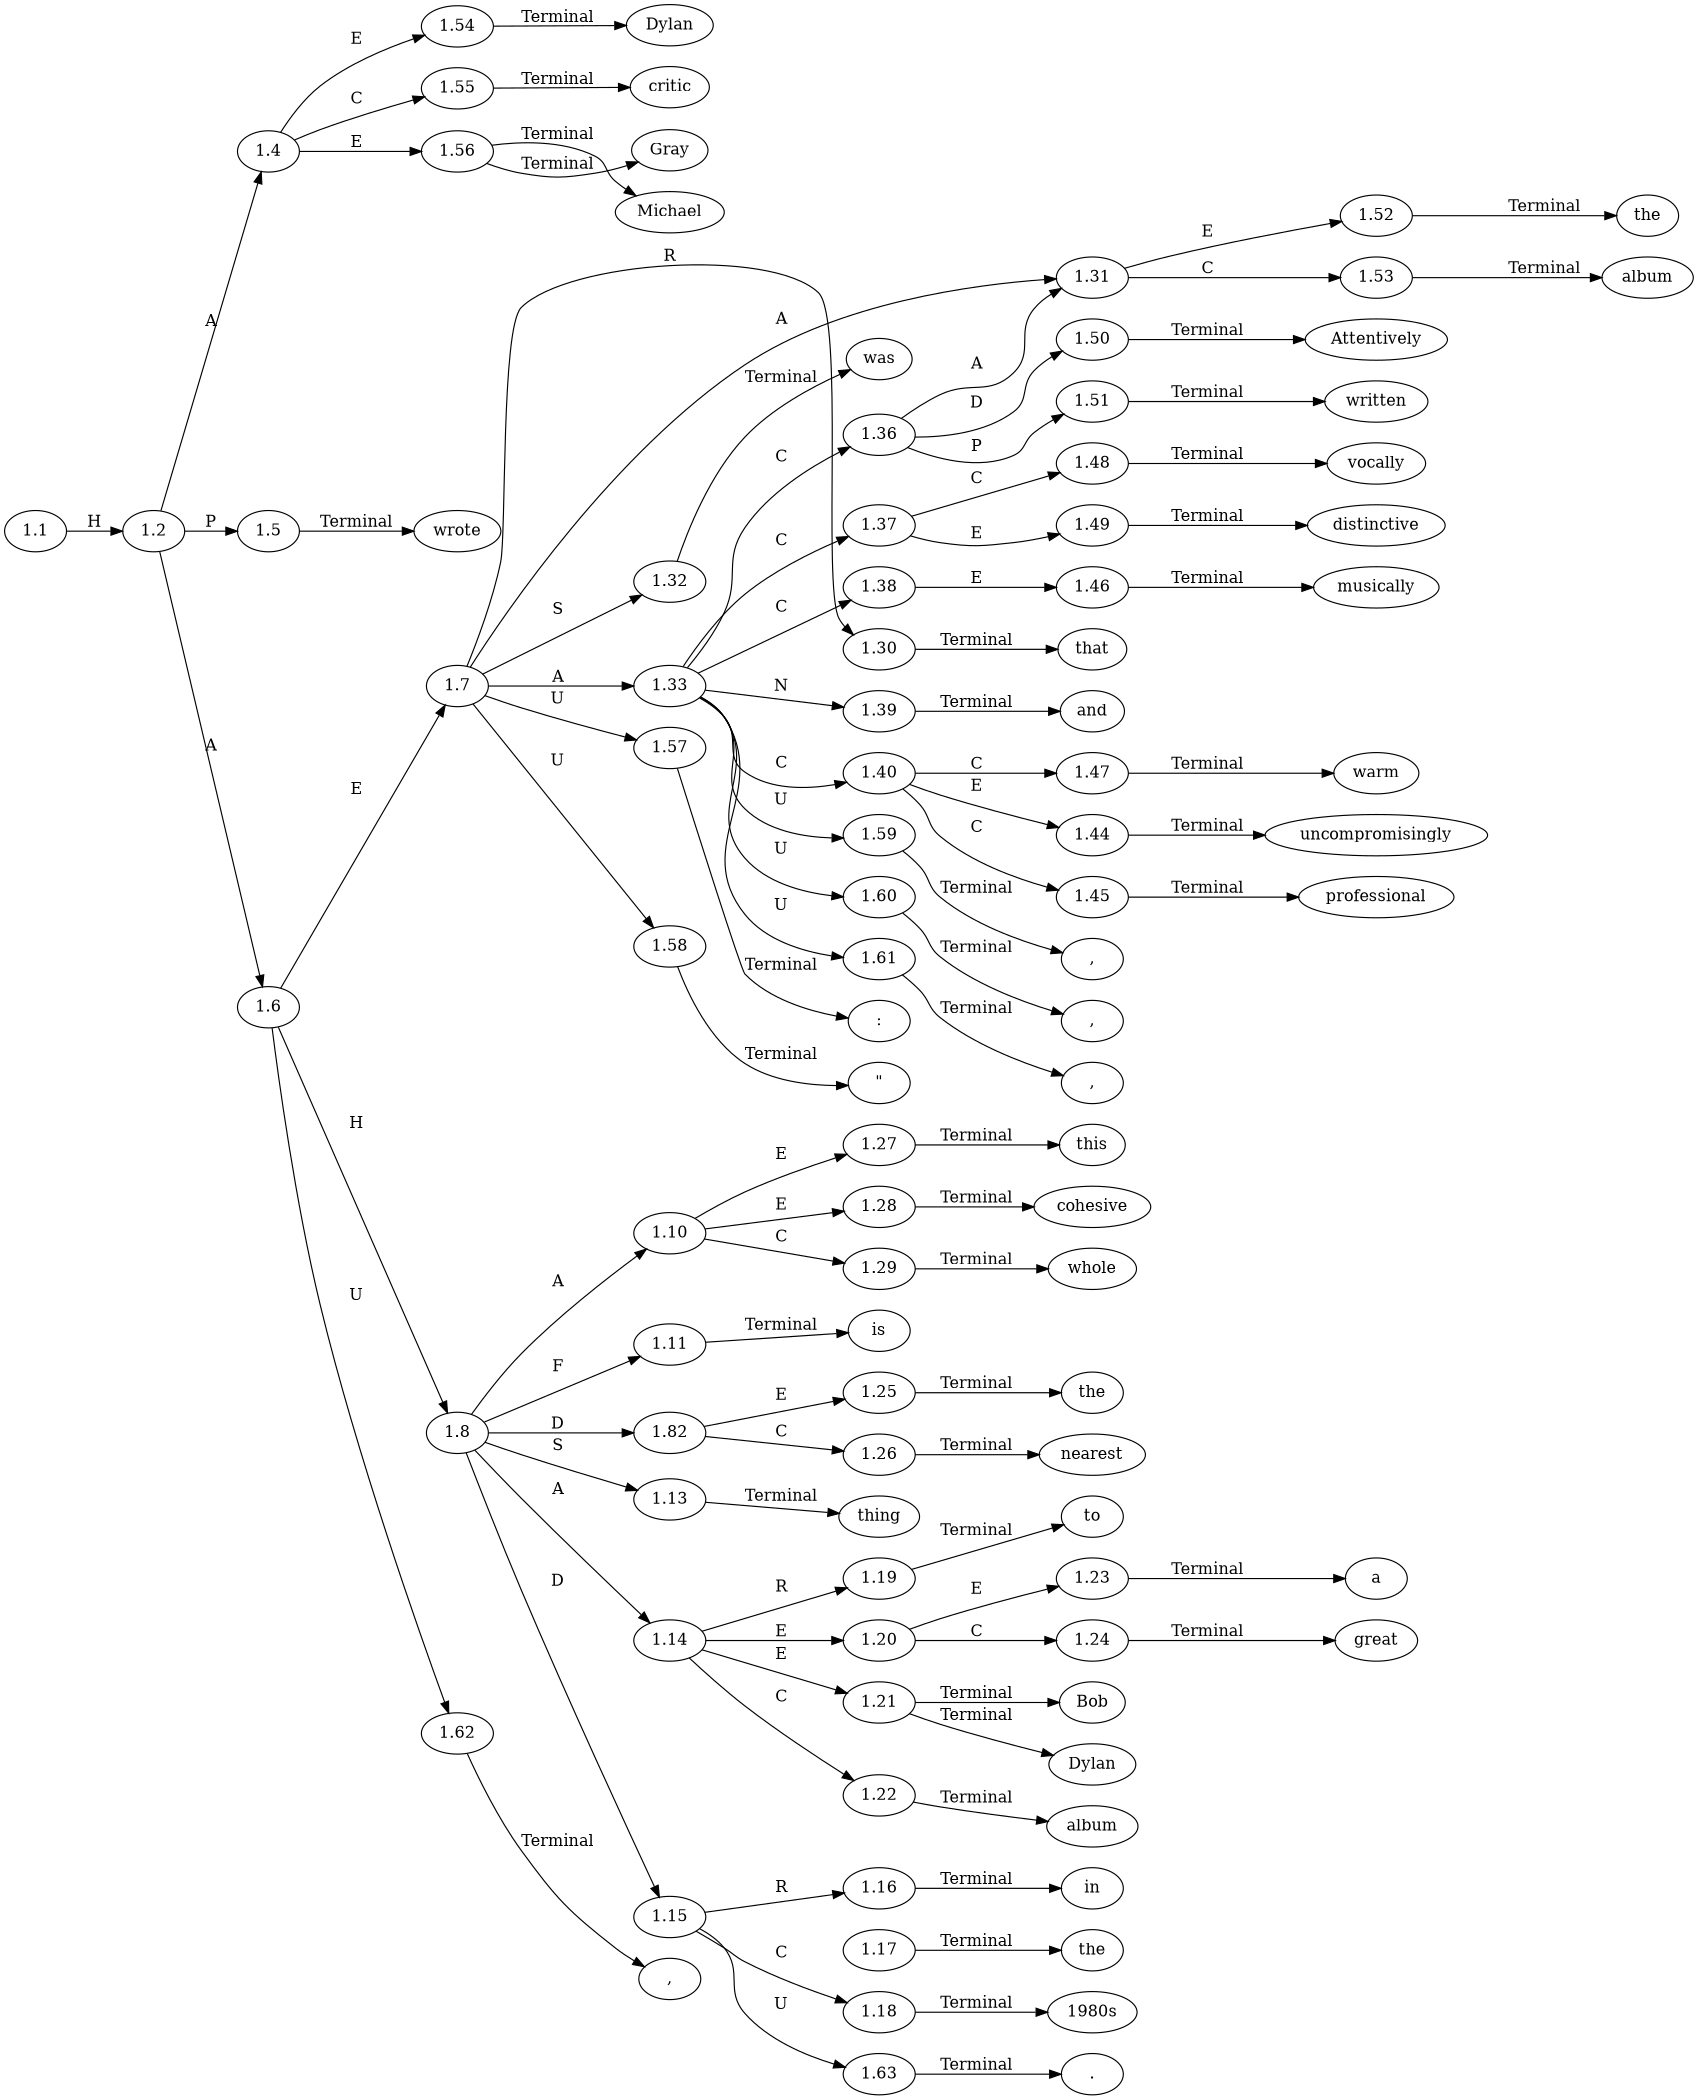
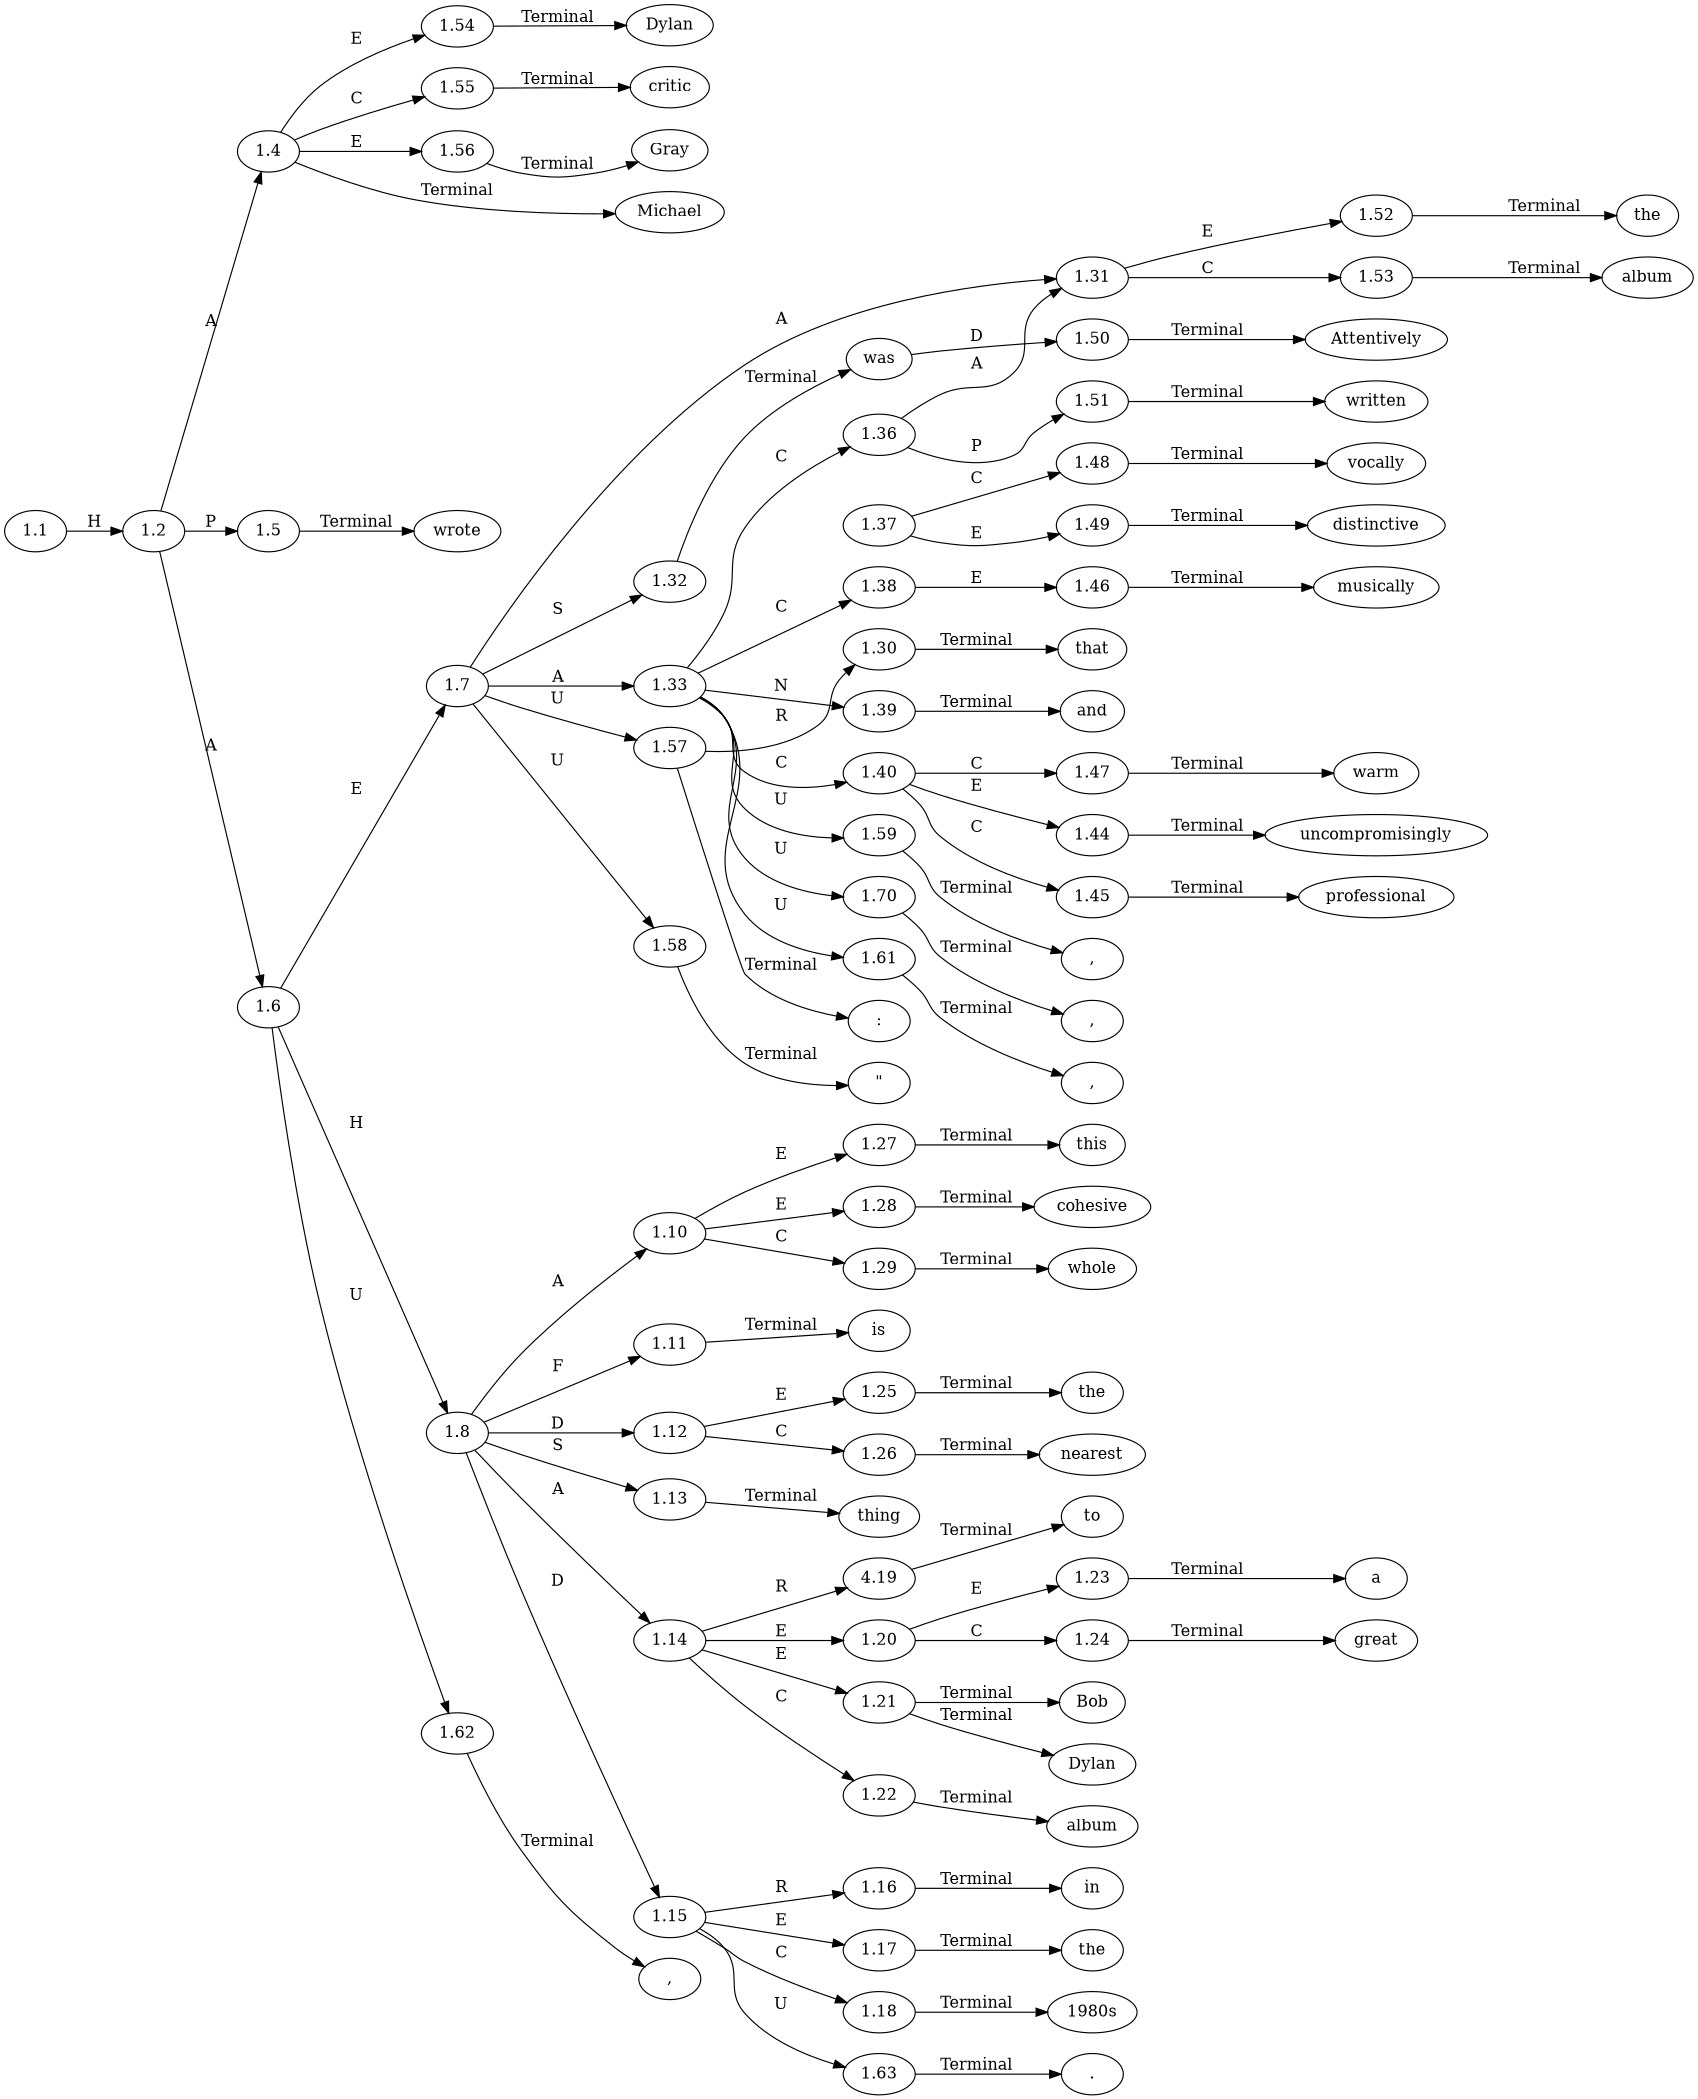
  digraph {
    rankdir=LR
    node [ordering=out]
    edge [ordering=out]
    n1 [label=Dylan]
    n2 [label=":"]
    n3 [label="\""]
    n4 [label=Attentively]
    n5 [label=written]
    n6 [label=","]
    n7 [label=vocally]
    n8 [label=distinctive]
    n9 [label=","]
    n10 [label=musically]
    n11 [label=warm]
    n12 [label=critic]
    n13 [label=","]
    n14 [label=and]
    n15 [label=uncompromisingly]
    n16 [label=professional]
    n17 [label=","]
    n18 [label=this]
    n19 [label=cohesive]
    n20 [label=whole]
    n21 [label=is]
    n22 [label=the]
    n23 [label=Michael]
    n24 [label=nearest]
    n25 [label=thing]
    n26 [label=to]
    n27 [label=a]
    n28 [label=great]
    n29 [label=Bob]
    n30 [label=Dylan]
    n31 [label=album]
    n32 [label=in]
    n33 [label=the]
    n34 [label=Gray]
    n35 [label="1980s"]
    n36 [label="."]
    n37 [label=wrote]
    n38 [label=that]
    n39 [label=the]
    n40 [label=album]
    n41 [label=was]
    n42 [label=1.1]
    n43 [label=1.2]
    n44 [label=1.4]
    n45 [label=1.5]
    n46 [label=1.6]
    n47 [label=1.54]
    n48 [label=1.55]
    n49 [label=1.56]
    n50 [label=1.7]
    n51 [label=1.8]
    n52 [label=1.62]
    n53 [label=1.30]
    n54 [label=1.31]
    n55 [label=1.32]
    n56 [label=1.33]
    n57 [label=1.57]
    n58 [label=1.58]
    n59 [label=1.10]
    n60 [label=1.11]
-   n61 [label=1.82]
+   n61 [label=1.12]
    n62 [label=1.13]
    n63 [label=1.14]
    n64 [label=1.15]
    n65 [label=1.52]
    n66 [label=1.53]
    n67 [label=1.36]
    n68 [label=1.37]
    n69 [label=1.38]
    n70 [label=1.39]
    n71 [label=1.40]
    n72 [label=1.59]
-   n73 [label=1.60]
+   n73 [label=1.70]
    n74 [label=1.61]
    n75 [label=1.27]
    n76 [label=1.28]
    n77 [label=1.29]
    n78 [label=1.25]
    n79 [label=1.26]
-   n80 [label=1.19]
+   n80 [label=4.19]
    n81 [label=1.20]
    n82 [label=1.21]
    n83 [label=1.22]
    n84 [label=1.16]
    n85 [label=1.17]
    n86 [label=1.18]
    n87 [label=1.63]
    n88 [label=1.23]
    n89 [label=1.24]
    n90 [label=1.50]
    n91 [label=1.51]
    n92 [label=1.48]
    n93 [label=1.49]
    n94 [label=1.46]
    n95 [label=1.47]
    n96 [label=1.44]
    n97 [label=1.45]
    n42 -> n43 [label=H]
    n43 -> n44 [label=A]
    n43 -> n45 [label=P]
    n43 -> n46 [label=A]
    n44 -> n47 [label=E]
    n44 -> n48 [label=C]
    n44 -> n49 [label=E]
    n45 -> n37 [label=Terminal]
    n46 -> n50 [label=E]
    n46 -> n51 [label=H]
    n46 -> n52 [label=U]
    n47 -> n1 [label=Terminal]
    n48 -> n12 [label=Terminal]
-   n49 -> n23 [label=Terminal]
+   n44 -> n23 [label=Terminal]
    n49 -> n34 [label=Terminal]
-   n50 -> n53 [label=R]
+   n57 -> n53 [label=R]
    n50 -> n54 [label=A]
    n50 -> n55 [label=S]
    n50 -> n56 [label=A]
    n50 -> n57 [label=U]
    n50 -> n58 [label=U]
    n51 -> n59 [label=A]
    n51 -> n60 [label=F]
    n51 -> n61 [label=D]
    n51 -> n62 [label=S]
    n51 -> n63 [label=A]
    n51 -> n64 [label=D]
    n52 -> n17 [label=Terminal]
    n53 -> n38 [label=Terminal]
    n54 -> n65 [label=E]
    n54 -> n66 [label=C]
    n55 -> n41 [label=Terminal]
    n56 -> n67 [label=C]
-   n56 -> n68 [label=C]
    n56 -> n69 [label=C]
    n56 -> n70 [label=N]
    n56 -> n71 [label=C]
    n56 -> n72 [label=U]
    n56 -> n73 [label=U]
    n56 -> n74 [label=U]
    n57 -> n2 [label=Terminal]
    n58 -> n3 [label=Terminal]
    n59 -> n75 [label=E]
    n59 -> n76 [label=E]
    n59 -> n77 [label=C]
    n60 -> n21 [label=Terminal]
    n61 -> n78 [label=E]
    n61 -> n79 [label=C]
    n62 -> n25 [label=Terminal]
    n63 -> n80 [label=R]
    n63 -> n81 [label=E]
    n63 -> n82 [label=E]
    n63 -> n83 [label=C]
    n64 -> n84 [label=R]
+   n64 -> n85 [label=E]
    n64 -> n86 [label=C]
    n64 -> n87 [label=U]
    n65 -> n39 [label=Terminal]
    n66 -> n40 [label=Terminal]
    n67 -> n54 [label=A]
-   n67 -> n90 [label=D]
+   n41 -> n90 [label=D]
    n67 -> n91 [label=P]
    n68 -> n92 [label=C]
    n68 -> n93 [label=E]
    n69 -> n94 [label=E]
    n70 -> n14 [label=Terminal]
    n71 -> n95 [label=C]
    n71 -> n96 [label=E]
    n71 -> n97 [label=C]
    n72 -> n6 [label=Terminal]
    n73 -> n9 [label=Terminal]
    n74 -> n13 [label=Terminal]
    n75 -> n18 [label=Terminal]
    n76 -> n19 [label=Terminal]
    n77 -> n20 [label=Terminal]
    n78 -> n22 [label=Terminal]
    n79 -> n24 [label=Terminal]
    n80 -> n26 [label=Terminal]
    n81 -> n88 [label=E]
    n81 -> n89 [label=C]
    n82 -> n29 [label=Terminal]
    n82 -> n30 [label=Terminal]
    n83 -> n31 [label=Terminal]
    n84 -> n32 [label=Terminal]
    n85 -> n33 [label=Terminal]
    n86 -> n35 [label=Terminal]
    n87 -> n36 [label=Terminal]
    n88 -> n27 [label=Terminal]
    n89 -> n28 [label=Terminal]
    n90 -> n4 [label=Terminal]
    n91 -> n5 [label=Terminal]
    n92 -> n7 [label=Terminal]
    n93 -> n8 [label=Terminal]
    n94 -> n10 [label=Terminal]
    n95 -> n11 [label=Terminal]
    n96 -> n15 [label=Terminal]
    n97 -> n16 [label=Terminal]
  }
